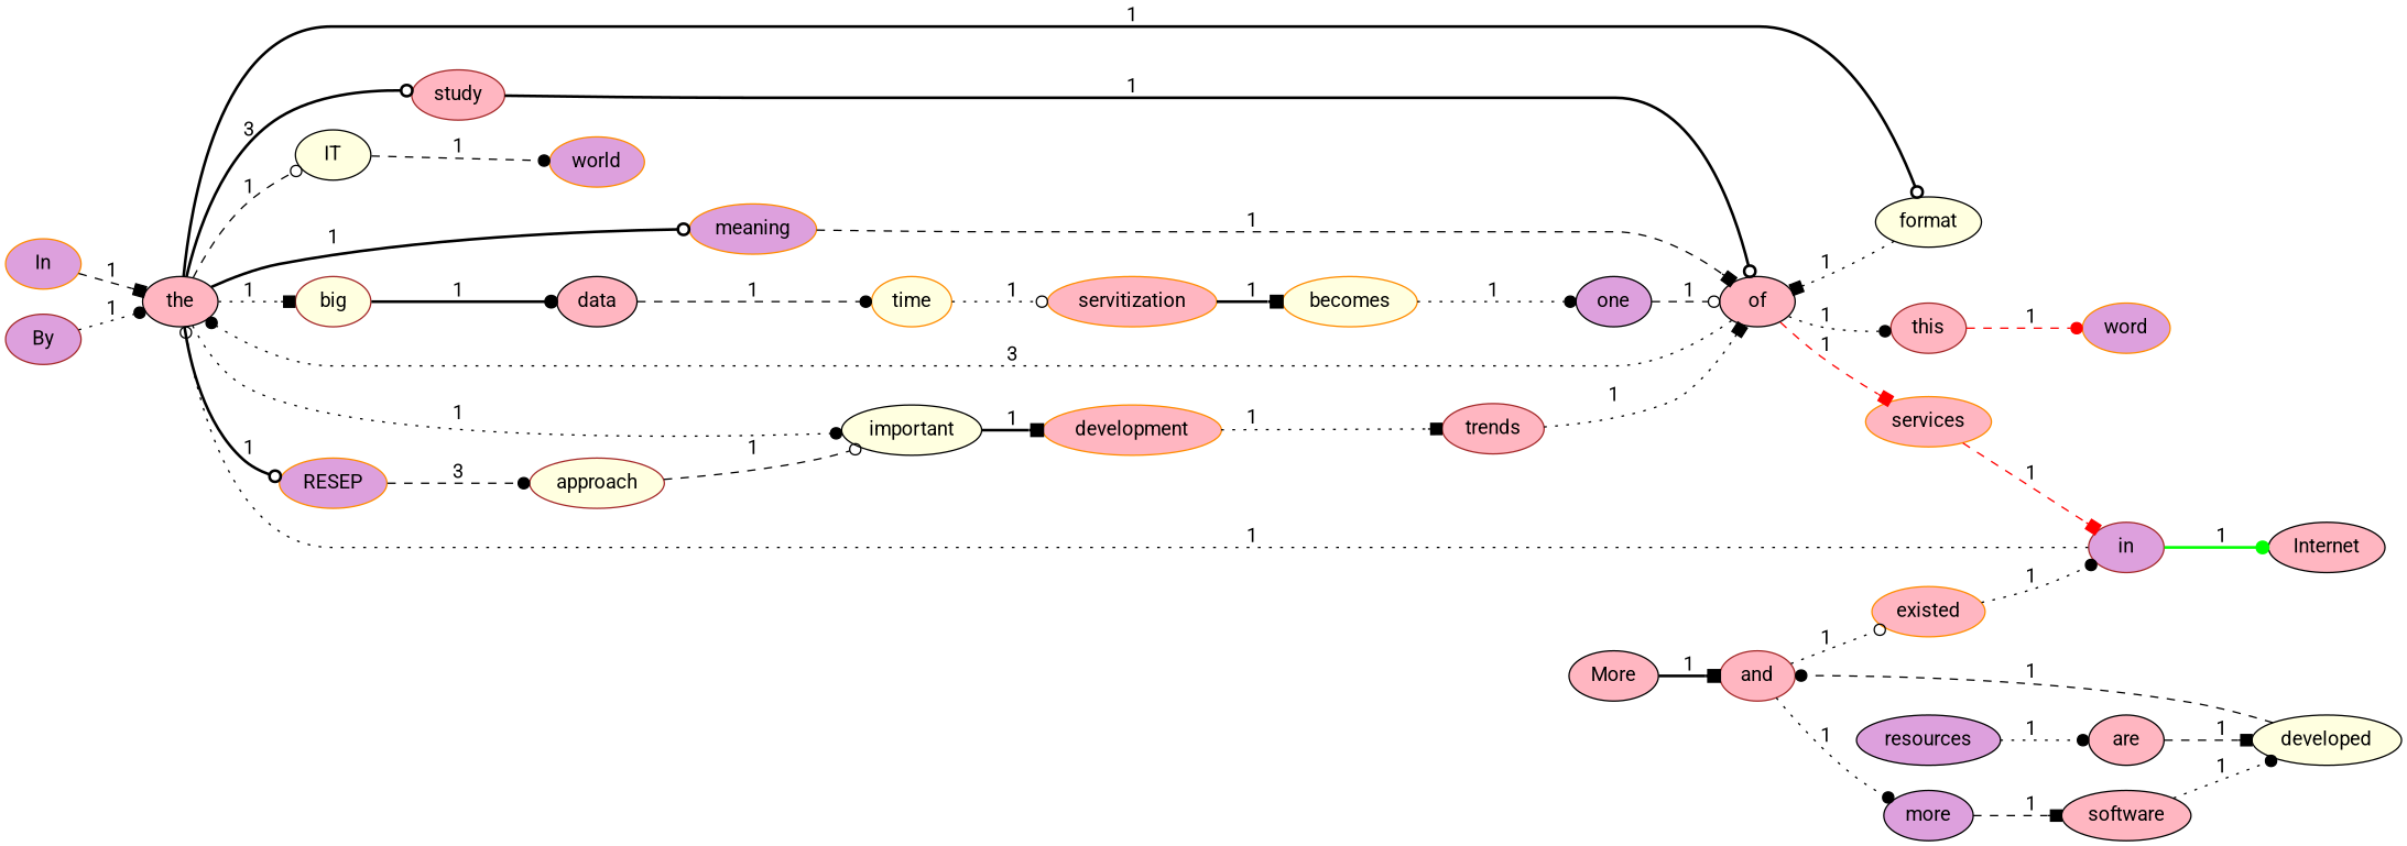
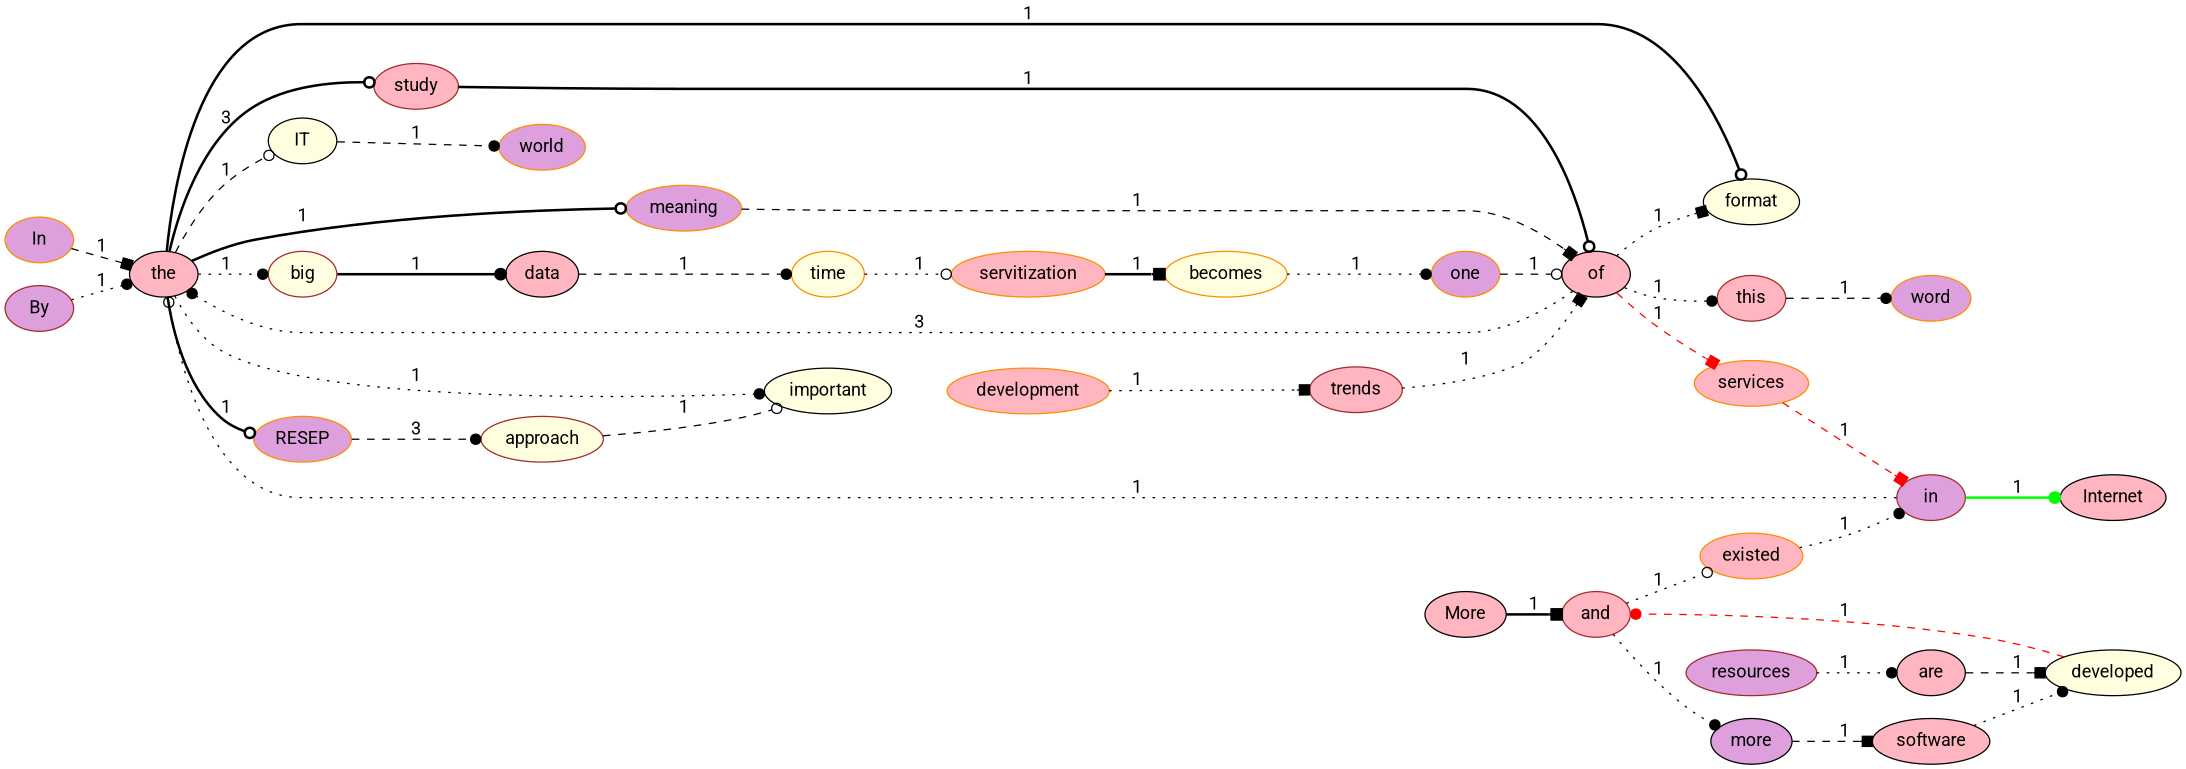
  digraph {
    fontname=Roboto
    rankdir=LR
    node [color=darkorange fillcolor=lightpink fontname=Roboto style="solid,filled"]
    edge [arrowhead=dot color=null fontname=Roboto style=dotted]
    In [fillcolor=plum]
    the [color=black]
    big [color=brown fillcolor=lightyellow]
    important [color=black fillcolor=lightyellow]
    IT [color=black fillcolor=lightyellow]
    format [color=black fillcolor=lightyellow]
    study [color=brown]
    RESEP [fillcolor=plum]
    meaning [fillcolor=plum]
    data [color=black]
    development
    world [fillcolor=plum]
    of [color=black style=filled]
    approach [color=brown fillcolor=lightyellow]
    time [fillcolor=lightyellow]
    servitization
    becomes [fillcolor=lightyellow]
-   one [color=black fillcolor=plum]
+   one [fillcolor=plum]
    services [style=filled]
    this [color=brown]
    in [color=brown fillcolor=plum style=filled]
    word [fillcolor=plum]
    trends [color=brown]
    More [color=black]
    and [color=brown]
    more [color=black fillcolor=plum]
    existed
    software [color=black]
    developed [color=black fillcolor=lightyellow]
-   resources [color=black fillcolor=plum]
+   resources [color=brown fillcolor=plum]
    are [color=black]
    Internet [color=black style=filled]
    By [color=brown fillcolor=plum]
    In -> the [arrowhead=box label=1 style=dashed]
-   the -> big [arrowhead=box label=1]
+   the -> big [label=1]
    the -> important [label=1]
    the -> IT [arrowhead=odot label=1 style=dashed]
    the -> format [arrowhead=odot label=1 style=bold]
    the -> study [arrowhead=odot label=3 style=bold]
    the -> RESEP [arrowhead=odot label=1 style=bold]
    the -> meaning [arrowhead=odot label=1 style=bold]
    big -> data [label=1 style=bold]
-   important -> development [arrowhead=box label=1 style=bold]
    IT -> world [label=1 style=dashed]
-   format -> of [arrowhead=box label=1]
+   of -> format [arrowhead=box label=1]
    study -> of [arrowhead=odot label=1 style=bold]
    RESEP -> approach [label=3 style=dashed]
    meaning -> of [arrowhead=box label=1 style=dashed]
    data -> time [label=1 style=dashed]
    development -> trends [arrowhead=box label=1]
    of -> the [label=3]
    of -> services [arrowhead=box color=red label=1 style=dashed]
    of -> this [label=1]
    approach -> important [arrowhead=odot label=1 style=dashed]
    time -> servitization [arrowhead=odot label=1]
    servitization -> becomes [arrowhead=box label=1 style=bold]
    becomes -> one [label=1]
    one -> of [arrowhead=odot label=1 style=dashed]
    services -> in [arrowhead=box color=red label=1 style=dashed]
-   this -> word [color=red label=1 style=dashed]
+   this -> word [label=1 style=dashed]
    in -> the [arrowhead=odot label=1]
    in -> Internet [color=green label=1 style=bold]
    trends -> of [arrowhead=box label=1]
    More -> and [arrowhead=box label=1 style=bold]
    and -> more [label=1]
    and -> existed [arrowhead=odot label=1]
    more -> software [arrowhead=box label=1 style=dashed]
    existed -> in [label=1]
    software -> developed [label=1]
-   developed -> and [label=1 style=dashed]
+   developed -> and [color=red label=1 style=dashed]
    resources -> are [label=1]
    are -> developed [arrowhead=box label=1 style=dashed]
    By -> the [label=1]
  }
